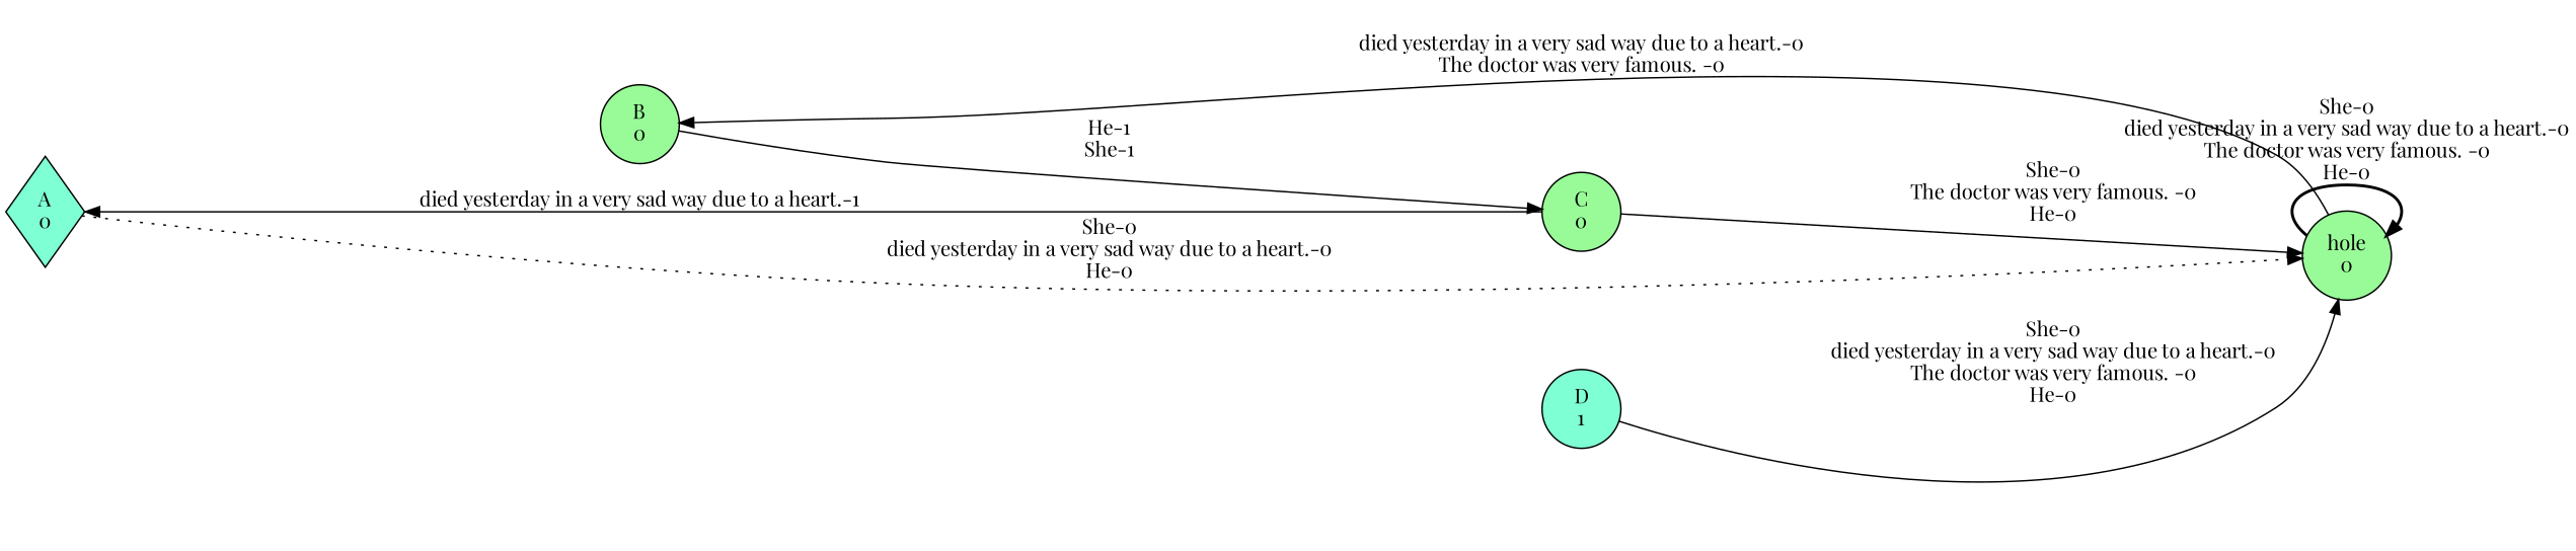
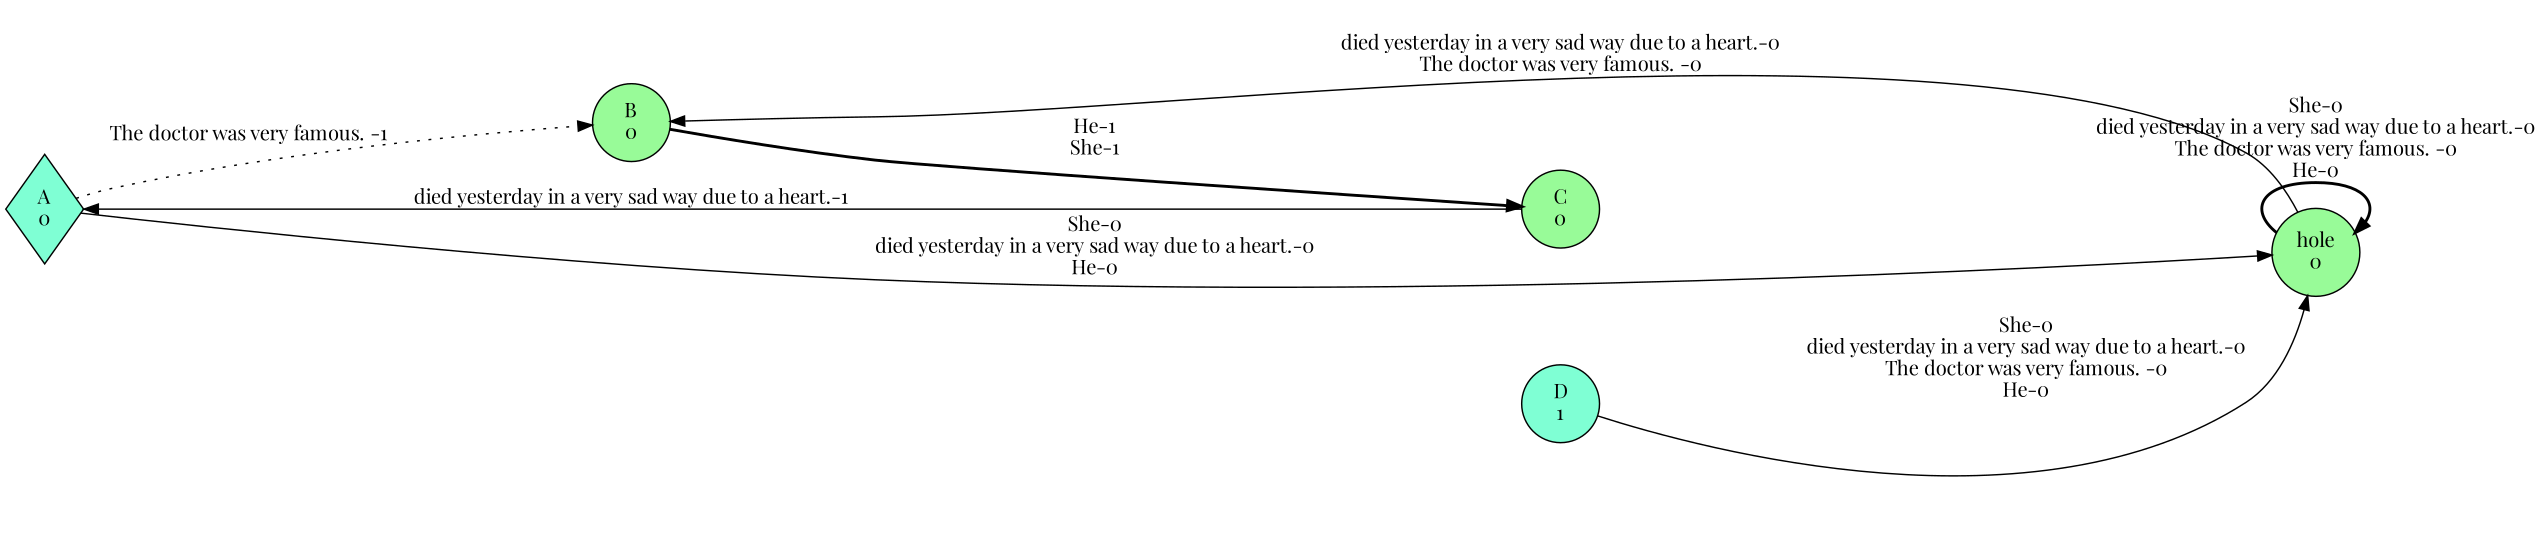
  digraph {
    fontname="Playfair Display"
    rankdir=LR
    node [fillcolor=palegreen fontname="Playfair Display" shape=circle style=filled]
    edge [fontname="Playfair Display" style=solid]
    n1 [fillcolor=aquamarine label="A\n0" shape=diamond]
    n2 [label="B\n0"]
    n3 [label="hole\n0"]
    n4 [label="C\n0"]
    n5 [fillcolor=aquamarine label="D\n1"]
-   n1 -> n3 [label="She-0\ndied yesterday in a very sad way due to a heart.-0\nHe-0" style=dotted]
-   n2 -> n4 [label="He-1\nShe-1"]
+   n1 -> n2 [label="The doctor was very famous. -1" style=dotted]
+   n1 -> n3 [label="She-0\ndied yesterday in a very sad way due to a heart.-0\nHe-0"]
+   n2 -> n4 [label="He-1\nShe-1" style=bold]
    n3 -> n2 [label="died yesterday in a very sad way due to a heart.-0\nThe doctor was very famous. -0"]
    n3 -> n3 [label="She-0\ndied yesterday in a very sad way due to a heart.-0\nThe doctor was very famous. -0\nHe-0" style=bold]
    n4 -> n1 [label="died yesterday in a very sad way due to a heart.-1"]
-   n4 -> n3 [label="She-0\nThe doctor was very famous. -0\nHe-0"]
    n5 -> n3 [label="She-0\ndied yesterday in a very sad way due to a heart.-0\nThe doctor was very famous. -0\nHe-0"]
  }
